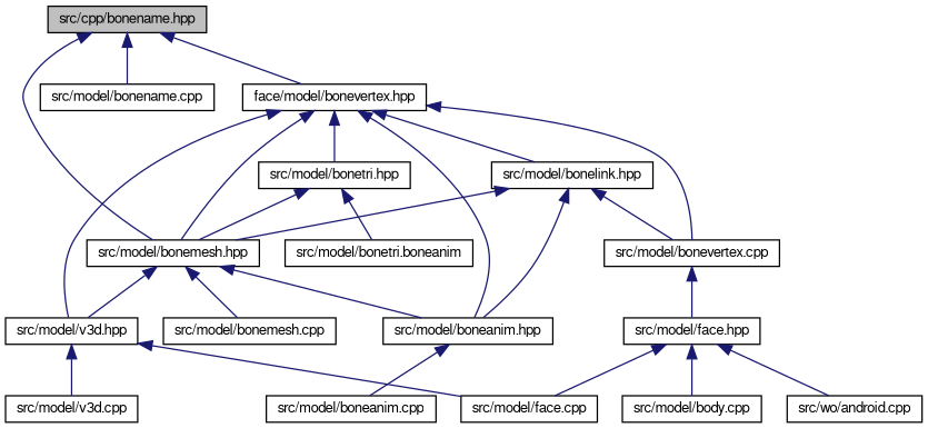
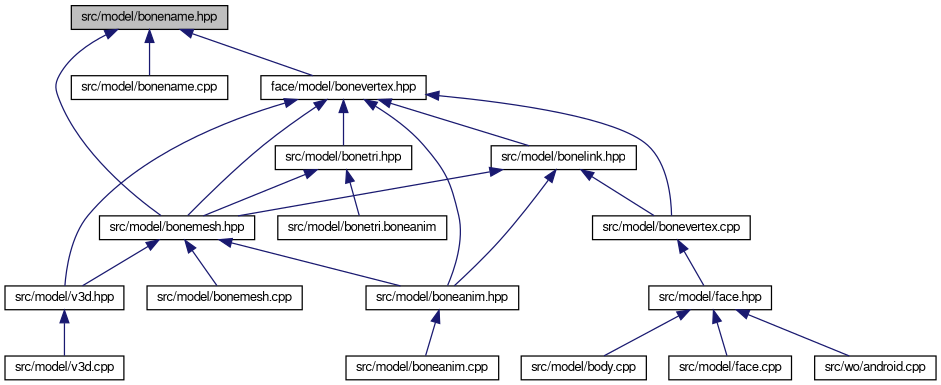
  digraph {
    node [color=black fontname=FreeSans fontsize=10 shape=record]
    edge [color=midnightblue dir=back fontname=FreeSans fontsize=10 labelfontname=FreeSans labelfontsize=10 style=solid]
-   n1 [fillcolor=grey75 fontcolor=black height=0.2 label="src/cpp/bonename.hpp" style=filled width=0.4]
+   n1 [fillcolor=grey75 fontcolor=black height=0.2 label="src/model/bonename.hpp" style=filled width=0.4]
    n2 [height=0.2 label="src/model/bonemesh.hpp" width=0.4]
    n3 [height=0.2 label="src/model/bonename.cpp" width=0.4]
    n4 [height=0.2 label="face/model/bonevertex.hpp" width=0.4]
    n5 [height=0.2 label="src/model/boneanim.hpp" width=0.4]
    n6 [height=0.2 label="src/model/bonemesh.cpp" width=0.4]
    n7 [height=0.2 label="src/model/v3d.hpp" width=0.4]
    n8 [height=0.2 label="src/model/bonelink.hpp" width=0.4]
    n9 [height=0.2 label="src/model/bonevertex.cpp" width=0.4]
    n10 [height=0.2 label="src/model/bonetri.hpp" width=0.4]
    n11 [height=0.2 label="src/model/boneanim.cpp" width=0.4]
    n12 [height=0.2 label="src/model/face.cpp" width=0.4]
    n13 [height=0.2 label="src/model/v3d.cpp" width=0.4]
    n14 [height=0.2 label="src/model/face.hpp" width=0.4]
    n15 [height=0.2 label="src/wo/android.cpp" width=0.4]
    n16 [height=0.2 label="src/model/body.cpp" width=0.4]
    n17 [height=0.2 label="src/model/bonetri.boneanim" width=0.4]
    n1 -> n2
    n1 -> n3
    n1 -> n4
    n2 -> n5
    n2 -> n6
    n2 -> n7
    n4 -> n2
    n4 -> n5
    n4 -> n7
    n4 -> n8
    n4 -> n9
    n4 -> n10
    n5 -> n11
-   n7 -> n12
    n7 -> n13
    n8 -> n2
    n8 -> n5
    n8 -> n9
    n9 -> n14
    n10 -> n2
    n10 -> n17
    n14 -> n12
    n14 -> n15
    n14 -> n16
  }
